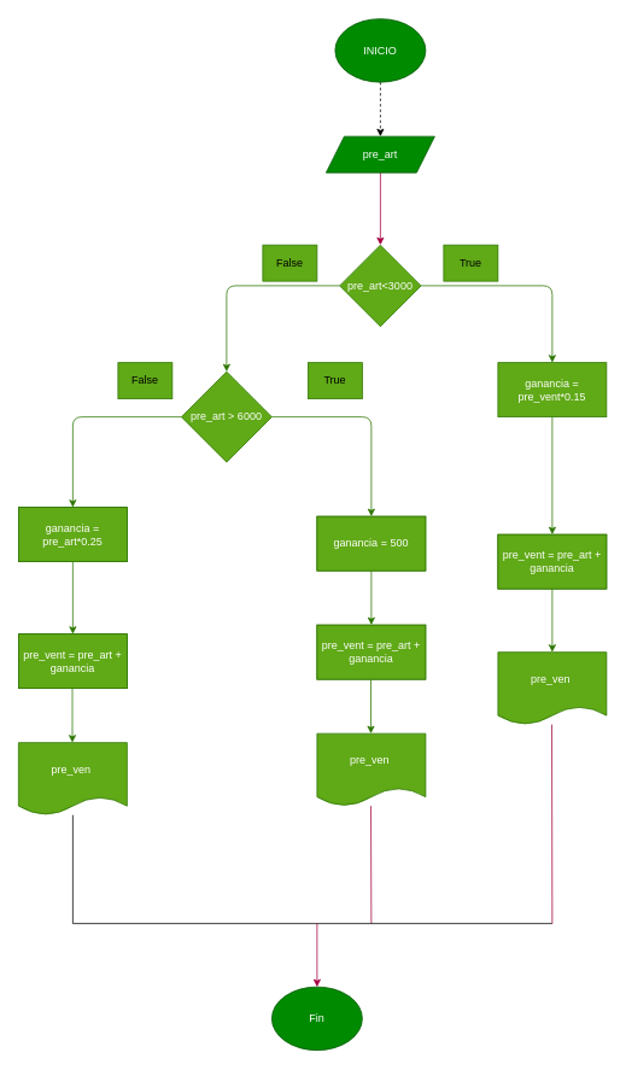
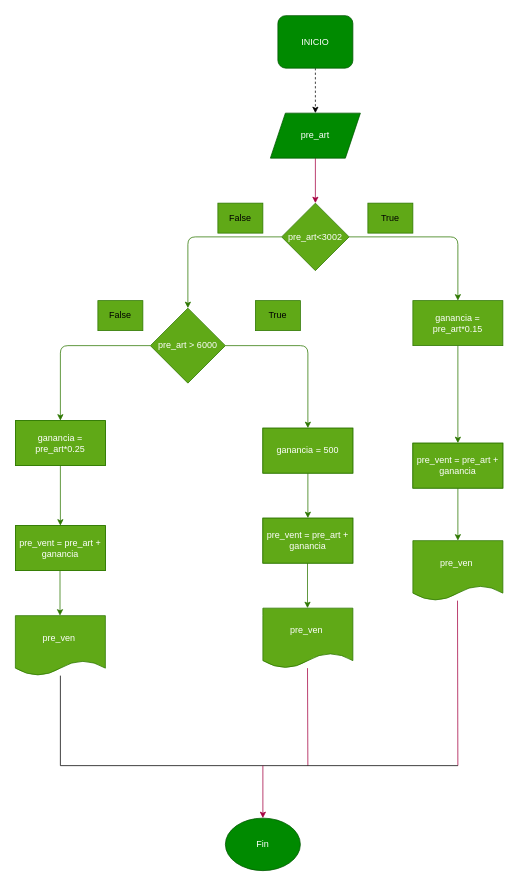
  <mxCell id="0" />
  <mxCell id="1" parent="0" />
  <mxCell id="2" value="" style="edgeStyle=none;html=1;dashed=1;" edge="1" parent="1" source="3" target="5"><mxGeometry relative="1" as="geometry"><mxPoint x="420" y="140" as="targetPoint" /></mxGeometry></mxCell>
- <mxCell id="3" value="INICIO" style="ellipse;whiteSpace=wrap;html=1;fillColor=#008a00;fontColor=#ffffff;strokeColor=#005700;" vertex="1" parent="1"><mxGeometry x="370" y="20" width="100" height="70" as="geometry" /></mxCell>
+ <mxCell id="3" value="INICIO" style="whiteSpace=wrap;html=1;fillColor=#008a00;fontColor=#ffffff;strokeColor=#005700;rounded=1;" vertex="1" parent="1"><mxGeometry x="370" y="20" width="100" height="70" as="geometry" /></mxCell>
  <mxCell id="4" value="" style="edgeStyle=none;html=1;fillColor=#d80073;strokeColor=#A50040;" edge="1" parent="1" source="5"><mxGeometry relative="1" as="geometry"><mxPoint x="420" y="270" as="targetPoint" /></mxGeometry></mxCell>
- <mxCell id="5" value="pre_art" style="shape=parallelogram;perimeter=parallelogramPerimeter;whiteSpace=wrap;html=1;fixedSize=1;fillColor=#008a00;fontColor=#ffffff;strokeColor=#005700;" vertex="1" parent="1"><mxGeometry x="360" y="150" width="120" height="40" as="geometry" /></mxCell>
+ <mxCell id="5" value="pre_art" style="shape=parallelogram;perimeter=parallelogramPerimeter;whiteSpace=wrap;html=1;fixedSize=1;fillColor=#008a00;fontColor=#ffffff;strokeColor=#005700;" vertex="1" parent="1"><mxGeometry x="360" y="150" width="120" height="60" as="geometry" /></mxCell>
  <mxCell id="6" style="edgeStyle=none;html=1;fillColor=#60a917;strokeColor=#2D7600;" edge="1" parent="1" source="8"><mxGeometry relative="1" as="geometry"><mxPoint x="610" y="400" as="targetPoint" /><Array as="points"><mxPoint x="610" y="315" /></Array></mxGeometry></mxCell>
  <mxCell id="7" style="edgeStyle=none;html=1;fillColor=#60a917;strokeColor=#2D7600;" edge="1" parent="1" source="8"><mxGeometry relative="1" as="geometry"><mxPoint x="250" y="410" as="targetPoint" /><Array as="points"><mxPoint x="250" y="315" /></Array></mxGeometry></mxCell>
- <mxCell id="8" value="pre_art&amp;lt;3000" style="rhombus;whiteSpace=wrap;html=1;fillColor=#60a917;fontColor=#ffffff;strokeColor=#2D7600;" vertex="1" parent="1"><mxGeometry x="375" y="270" width="90" height="90" as="geometry" /></mxCell>
+ <mxCell id="8" value="pre_art&amp;lt;3002" style="rhombus;whiteSpace=wrap;html=1;fillColor=#60a917;fontColor=#ffffff;strokeColor=#2D7600;" vertex="1" parent="1"><mxGeometry x="375" y="270" width="90" height="90" as="geometry" /></mxCell>
  <mxCell id="9" style="edgeStyle=none;html=1;entryX=0.5;entryY=0;entryDx=0;entryDy=0;fillColor=#60a917;strokeColor=#2D7600;" edge="1" parent="1" source="10" target="13"><mxGeometry relative="1" as="geometry"><mxPoint x="610" y="680" as="targetPoint" /></mxGeometry></mxCell>
- <mxCell id="10" value="ganancia = pre_vent*0.15" style="rounded=0;whiteSpace=wrap;html=1;fillColor=#60a917;fontColor=#ffffff;strokeColor=#2D7600;" vertex="1" parent="1"><mxGeometry x="550" y="400" width="120" height="60" as="geometry" /></mxCell>
+ <mxCell id="10" value="ganancia = pre_art*0.15" style="rounded=0;whiteSpace=wrap;html=1;fillColor=#60a917;fontColor=#ffffff;strokeColor=#2D7600;" vertex="1" parent="1"><mxGeometry x="550" y="400" width="120" height="60" as="geometry" /></mxCell>
  <mxCell id="11" value="pre_ven&amp;nbsp;" style="shape=document;whiteSpace=wrap;html=1;boundedLbl=1;size=0.25;fillColor=#60a917;fontColor=#ffffff;strokeColor=#2D7600;" vertex="1" parent="1"><mxGeometry x="550" y="720" width="120" height="80" as="geometry" /></mxCell>
  <mxCell id="12" style="edgeStyle=none;html=1;fillColor=#60a917;strokeColor=#2D7600;" edge="1" parent="1" source="13" target="11"><mxGeometry relative="1" as="geometry" /></mxCell>
  <mxCell id="13" value="pre_vent = pre_art + ganancia" style="rounded=0;whiteSpace=wrap;html=1;fillColor=#60a917;fontColor=#ffffff;strokeColor=#2D7600;" vertex="1" parent="1"><mxGeometry x="550" y="590" width="120" height="60" as="geometry" /></mxCell>
  <mxCell id="14" style="edgeStyle=none;html=1;fillColor=#60a917;strokeColor=#2D7600;" edge="1" parent="1" source="16"><mxGeometry relative="1" as="geometry"><mxPoint x="410" y="570" as="targetPoint" /><Array as="points"><mxPoint x="410" y="460" /></Array></mxGeometry></mxCell>
  <mxCell id="15" style="edgeStyle=none;html=1;fillColor=#60a917;strokeColor=#2D7600;" edge="1" parent="1" source="16"><mxGeometry relative="1" as="geometry"><mxPoint x="80" y="560" as="targetPoint" /><Array as="points"><mxPoint x="80" y="460" /></Array></mxGeometry></mxCell>
  <mxCell id="16" value="pre_art &amp;gt; 6000" style="rhombus;whiteSpace=wrap;html=1;fillColor=#60a917;fontColor=#ffffff;strokeColor=#2D7600;" vertex="1" parent="1"><mxGeometry x="200" y="410" width="100" height="100" as="geometry" /></mxCell>
  <mxCell id="17" value="" style="edgeStyle=none;html=1;fillColor=#60a917;strokeColor=#2D7600;" edge="1" parent="1" source="18" target="19"><mxGeometry relative="1" as="geometry" /></mxCell>
  <mxCell id="18" value="ganancia = 500" style="rounded=0;whiteSpace=wrap;html=1;fillColor=#60a917;fontColor=#ffffff;strokeColor=#2D7600;" vertex="1" parent="1"><mxGeometry x="350" y="570" width="120" height="60" as="geometry" /></mxCell>
  <mxCell id="19" value="pre_vent = pre_art + ganancia" style="whiteSpace=wrap;html=1;rounded=0;fillColor=#60a917;fontColor=#ffffff;strokeColor=#2D7600;" vertex="1" parent="1"><mxGeometry x="350" y="690" width="120" height="60" as="geometry" /></mxCell>
  <mxCell id="20" style="edgeStyle=none;html=1;fillColor=#60a917;strokeColor=#2D7600;" edge="1" parent="1"><mxGeometry relative="1" as="geometry"><mxPoint x="409.5" y="750" as="sourcePoint" /><mxPoint x="409.5" y="810" as="targetPoint" /></mxGeometry></mxCell>
  <mxCell id="21" value="pre_ven&amp;nbsp;" style="shape=document;whiteSpace=wrap;html=1;boundedLbl=1;size=0.25;fillColor=#60a917;fontColor=#ffffff;strokeColor=#2D7600;" vertex="1" parent="1"><mxGeometry x="350" y="810" width="120" height="80" as="geometry" /></mxCell>
  <mxCell id="22" value="" style="edgeStyle=none;html=1;fillColor=#60a917;strokeColor=#2D7600;" edge="1" parent="1" source="23"><mxGeometry relative="1" as="geometry"><mxPoint x="80" y="700" as="targetPoint" /></mxGeometry></mxCell>
  <mxCell id="23" value="ganancia = pre_art*0.25" style="rounded=0;whiteSpace=wrap;html=1;fillColor=#60a917;fontColor=#ffffff;strokeColor=#2D7600;" vertex="1" parent="1"><mxGeometry x="20" y="560" width="120" height="60" as="geometry" /></mxCell>
  <mxCell id="24" value="pre_vent = pre_art + ganancia" style="whiteSpace=wrap;html=1;rounded=0;fillColor=#60a917;fontColor=#ffffff;strokeColor=#2D7600;" vertex="1" parent="1"><mxGeometry x="20" y="700" width="120" height="60" as="geometry" /></mxCell>
  <mxCell id="25" style="edgeStyle=none;html=1;fillColor=#60a917;strokeColor=#2D7600;" edge="1" parent="1"><mxGeometry relative="1" as="geometry"><mxPoint x="79.5" y="760" as="sourcePoint" /><mxPoint x="79.5" y="820" as="targetPoint" /></mxGeometry></mxCell>
  <mxCell id="26" value="pre_ven&amp;nbsp;" style="shape=document;whiteSpace=wrap;html=1;boundedLbl=1;size=0.25;fillColor=#60a917;fontColor=#ffffff;strokeColor=#2D7600;" vertex="1" parent="1"><mxGeometry x="20" y="820" width="120" height="80" as="geometry" /></mxCell>
  <mxCell id="27" value="" style="endArrow=none;html=1;" edge="1" parent="1" source="26"><mxGeometry width="50" height="50" relative="1" as="geometry"><mxPoint x="340" y="870" as="sourcePoint" /><mxPoint x="80" y="1020" as="targetPoint" /></mxGeometry></mxCell>
  <mxCell id="28" value="" style="endArrow=none;html=1;fillColor=#d80073;strokeColor=#A50040;" edge="1" parent="1"><mxGeometry width="50" height="50" relative="1" as="geometry"><mxPoint x="409.5" y="890" as="sourcePoint" /><mxPoint x="410" y="1020" as="targetPoint" /></mxGeometry></mxCell>
  <mxCell id="29" value="" style="endArrow=none;html=1;fillColor=#d80073;strokeColor=#A50040;" edge="1" parent="1"><mxGeometry width="50" height="50" relative="1" as="geometry"><mxPoint x="609.5" y="800" as="sourcePoint" /><mxPoint x="610" y="1020" as="targetPoint" /></mxGeometry></mxCell>
  <mxCell id="30" value="" style="endArrow=none;html=1;" edge="1" parent="1"><mxGeometry width="50" height="50" relative="1" as="geometry"><mxPoint x="610" y="1020" as="sourcePoint" /><mxPoint x="80" y="1020" as="targetPoint" /></mxGeometry></mxCell>
  <mxCell id="31" value="" style="endArrow=classic;html=1;fillColor=#d80073;strokeColor=#A50040;" edge="1" parent="1"><mxGeometry width="50" height="50" relative="1" as="geometry"><mxPoint x="350" y="1020" as="sourcePoint" /><mxPoint x="350" y="1090" as="targetPoint" /></mxGeometry></mxCell>
  <mxCell id="32" value="Fin" style="ellipse;whiteSpace=wrap;html=1;fillColor=#008a00;fontColor=#ffffff;strokeColor=#005700;" vertex="1" parent="1"><mxGeometry x="300" y="1090" width="100" height="70" as="geometry" /></mxCell>
  <mxCell id="33" value="&lt;font color=&quot;#000000&quot;&gt;True&lt;/font&gt;" style="text;html=1;strokeColor=#2D7600;fillColor=#60a917;align=center;verticalAlign=middle;whiteSpace=wrap;rounded=0;fontColor=#ffffff;glass=0;" vertex="1" parent="1"><mxGeometry x="490" y="270" width="60" height="40" as="geometry" /></mxCell>
  <mxCell id="34" value="&lt;font color=&quot;#000000&quot;&gt;True&lt;/font&gt;" style="text;html=1;strokeColor=#2D7600;fillColor=#60a917;align=center;verticalAlign=middle;whiteSpace=wrap;rounded=0;fontColor=#ffffff;glass=0;" vertex="1" parent="1"><mxGeometry x="340" y="400" width="60" height="40" as="geometry" /></mxCell>
  <mxCell id="35" value="&lt;font color=&quot;#000000&quot;&gt;False&lt;/font&gt;" style="text;html=1;strokeColor=#2D7600;fillColor=#60a917;align=center;verticalAlign=middle;whiteSpace=wrap;rounded=0;fontColor=#ffffff;glass=0;" vertex="1" parent="1"><mxGeometry x="290" y="270" width="60" height="40" as="geometry" /></mxCell>
  <mxCell id="36" value="&lt;font color=&quot;#000000&quot;&gt;False&lt;/font&gt;" style="text;html=1;strokeColor=#2D7600;fillColor=#60a917;align=center;verticalAlign=middle;whiteSpace=wrap;rounded=0;fontColor=#ffffff;glass=0;" vertex="1" parent="1"><mxGeometry x="130" y="400" width="60" height="40" as="geometry" /></mxCell>
  <mxCell id="37" value="ganancia = pre_art*0.25" style="rounded=0;whiteSpace=wrap;html=1;fillColor=#60a917;fontColor=#ffffff;strokeColor=#2D7600;" vertex="1" parent="1"><mxGeometry x="20" y="560" width="120" height="60" as="geometry" /></mxCell>
  <mxCell id="38" value="pre_vent = pre_art + ganancia" style="whiteSpace=wrap;html=1;rounded=0;fillColor=#60a917;fontColor=#ffffff;strokeColor=#2D7600;" vertex="1" parent="1"><mxGeometry x="20" y="700" width="120" height="60" as="geometry" /></mxCell>
  <mxCell id="39" value="pre_vent = pre_art + ganancia" style="whiteSpace=wrap;html=1;rounded=0;fillColor=#60a917;fontColor=#ffffff;strokeColor=#2D7600;" vertex="1" parent="1"><mxGeometry x="350" y="690" width="120" height="60" as="geometry" /></mxCell>
  <mxCell id="40" value="ganancia = 500" style="rounded=0;whiteSpace=wrap;html=1;fillColor=#60a917;fontColor=#ffffff;strokeColor=#2D7600;" vertex="1" parent="1"><mxGeometry x="350" y="570" width="120" height="60" as="geometry" /></mxCell>
  <mxCell id="41" value="pre_vent = pre_art + ganancia" style="rounded=0;whiteSpace=wrap;html=1;fillColor=#60a917;fontColor=#ffffff;strokeColor=#2D7600;" vertex="1" parent="1"><mxGeometry x="550" y="590" width="120" height="60" as="geometry" /></mxCell>
